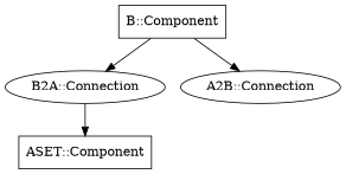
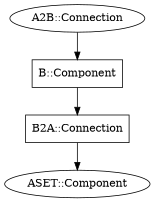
  digraph {
    "B::Component" [shape=box]
-   "B2A::Connection"
+   "B2A::Connection" [shape=box]
    "A2B::Connection"
-   "ASET::Component" [shape=box]
+   "ASET::Component" [shape=ellipse]
    "B::Component" -> "B2A::Connection"
    "B2A::Connection" -> "ASET::Component"
-   "B::Component" -> "A2B::Connection"
+   "A2B::Connection" -> "B::Component"
  }
